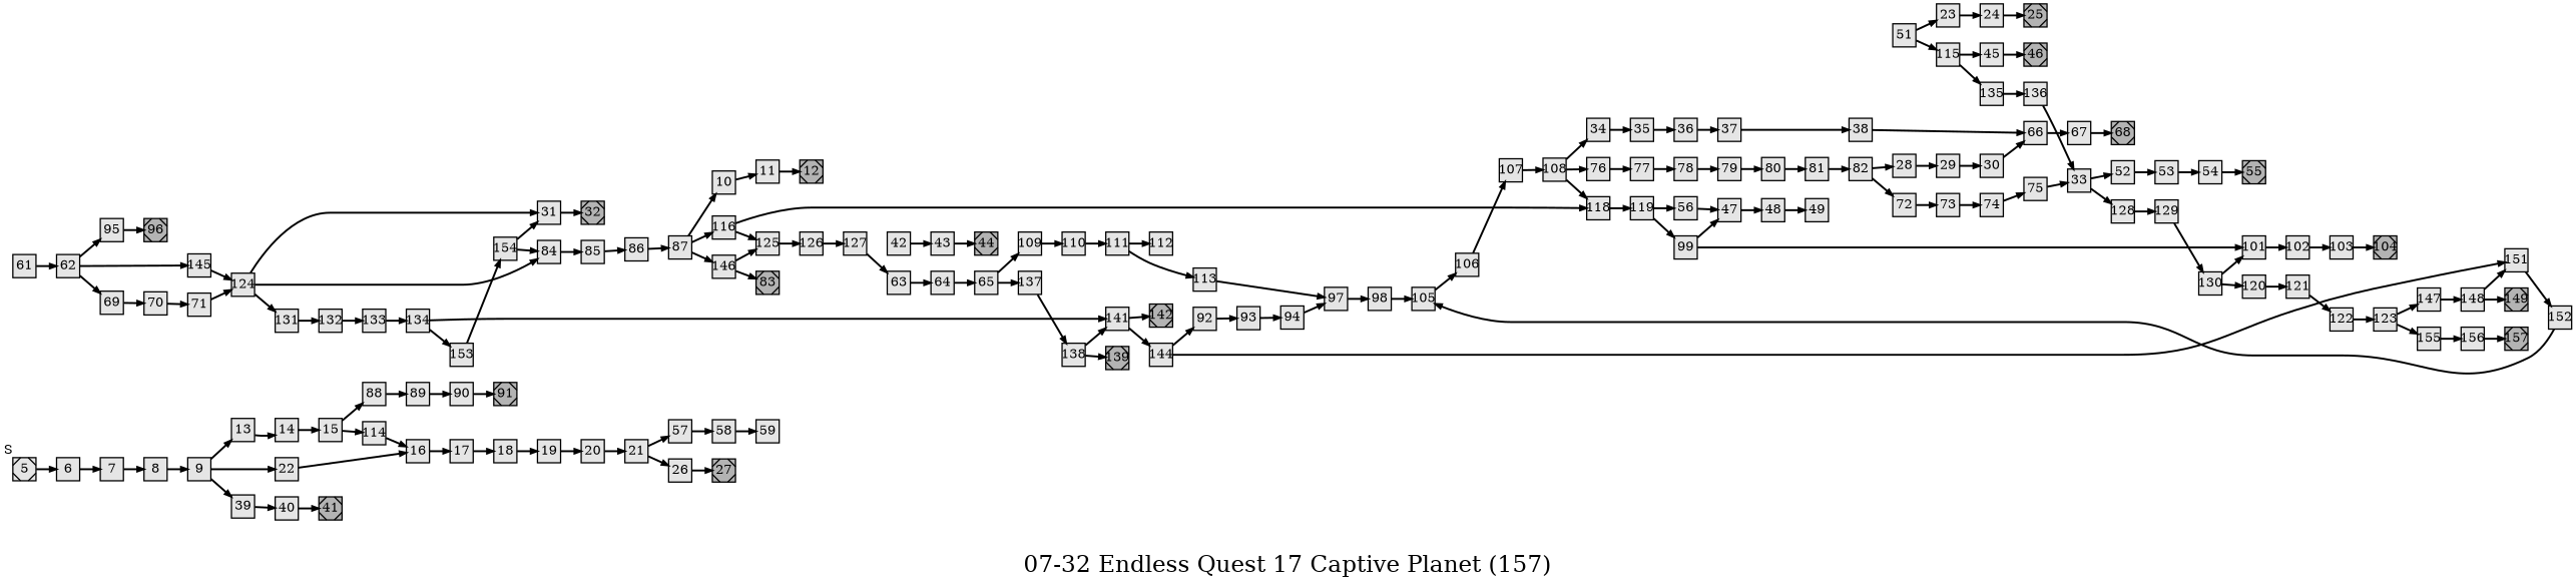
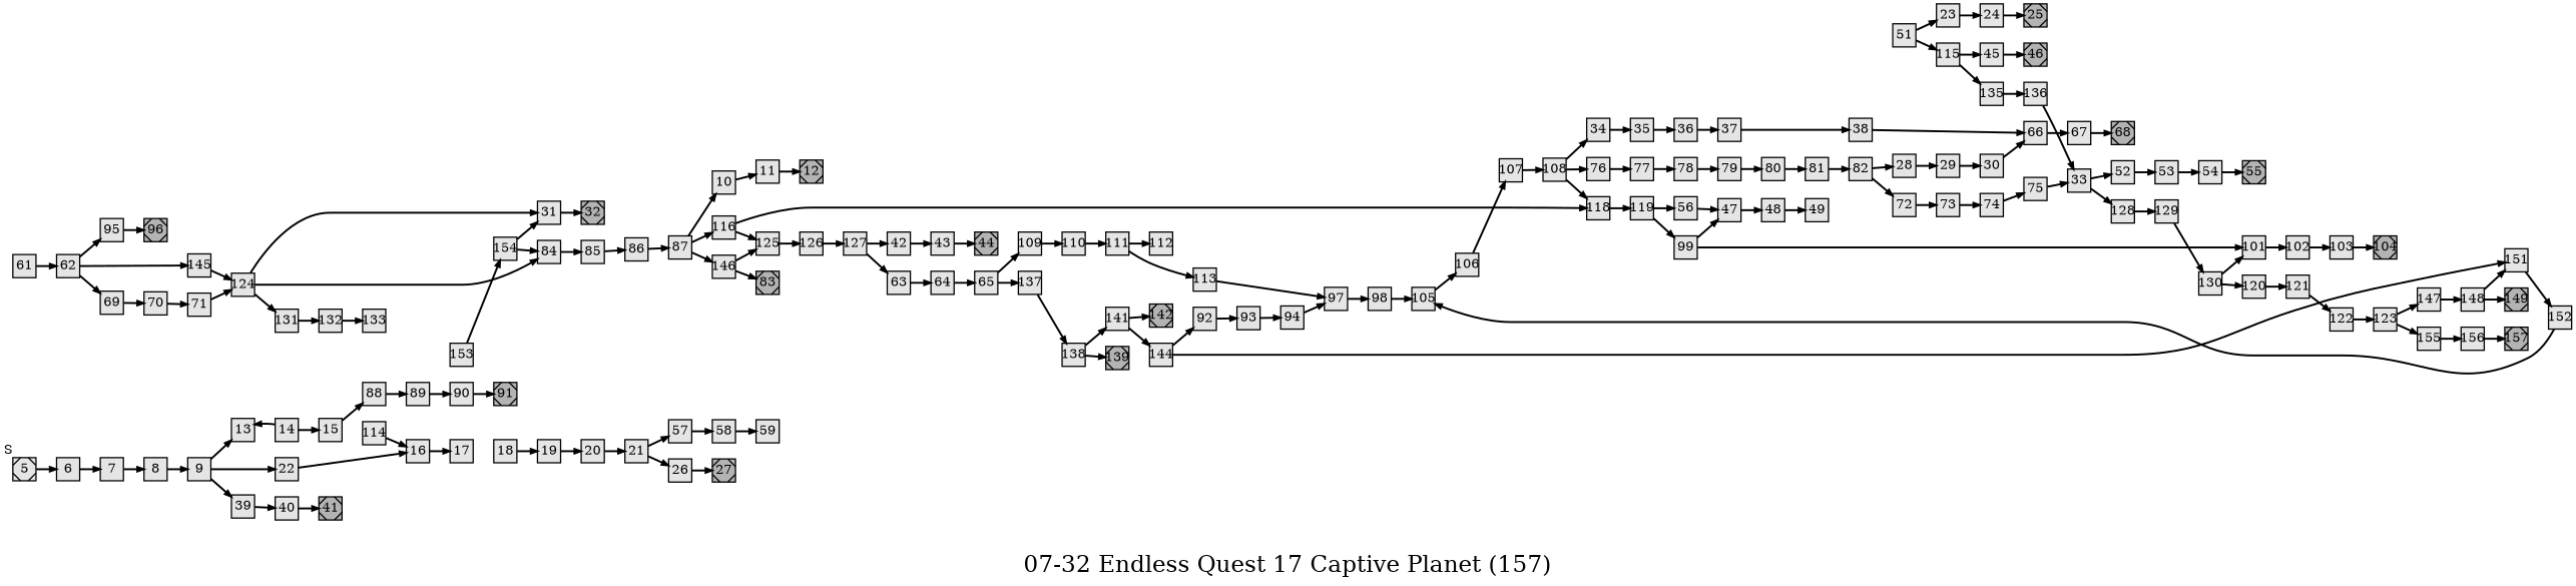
  digraph {
    fontsize=36
    label="07-32 Endless Quest 17 Captive Planet (157)"
    nodesep=0.35
    ordering=out
    rankdir=LR
    ranksep=0.45
    node [fillcolor=grey90 fixedsize=true fontsize=20 labelfloat=true margin="0,0" penwidth=2 regular=true shape=rect style=filled]
    edge [fontsize=12 labelfloat=true penwidth=3]
    5 [shape=Msquare xlabel=S]
    6
    7
    8
    9
    13
    22
    39
    14
    16
    40
    15
    17
    41 [fillcolor=grey70 shape=Msquare]
    10
    11
    12 [fillcolor=grey70 shape=Msquare]
    88
    114
    89
    90
    18
    19
    20
    21
    57
    26
    58
    27 [fillcolor=grey70 shape=Msquare]
    59
    23
    24
    25 [fillcolor=grey70 shape=Msquare]
    28
    29
    30
    66
    67
    68 [fillcolor=grey70 shape=Msquare]
    32 [fillcolor=grey70 shape=Msquare]
    31
    33
    52
    128
    53
    129
    54
    130
    34
    35
    36
    37
    38
    42
    43
    44 [fillcolor=grey70 shape=Msquare]
    46 [fillcolor=grey70 shape=Msquare]
    45
    47
    48
    49
    51
    115
    135
    136
    55 [fillcolor=grey70 shape=Msquare]
    56
    61
    62
    95
    145
    69
    96 [fillcolor=grey70 shape=Msquare]
    124
    70
    84
    131
    71
    63
    64
    65
    109
    137
    110
    138
    111
    141
    139 [fillcolor=grey70 shape=Msquare]
    85
    132
    72
    73
    74
    75
    76
    77
    78
    79
    80
    81
    82
    86
    87
    116
    146
    118
    125
    83 [fillcolor=grey70 shape=Msquare]
    119
    126
    91 [fillcolor=grey70 shape=Msquare]
    92
    93
    94
    97
    98
    105
    106
    107
    99
    101
    102
    103
    104 [fillcolor=grey70 shape=Msquare]
    108
    112
    113
    127
    120
    121
    122
    123
    147
    155
    148
    156
    151
    149 [fillcolor=grey70 shape=Msquare]
    157 [fillcolor=grey70 shape=Msquare]
    133
-   134
    153
    142 [fillcolor=grey70 shape=Msquare]
    144
    154
    152
    5 -> 6
    6 -> 7
    7 -> 8
    8 -> 9
    9 -> 13
    9 -> 22
    9 -> 39
-   13 -> 14
+   14 -> 13
    22 -> 16
    39 -> 40
    14 -> 15
    16 -> 17
    40 -> 41
    15 -> 88
-   15 -> 114
-   17 -> 18
    10 -> 11
    11 -> 12
    88 -> 89
    114 -> 16
    89 -> 90
    90 -> 91
    18 -> 19
    19 -> 20
    20 -> 21
    21 -> 57
    21 -> 26
    57 -> 58
    26 -> 27
    58 -> 59
    23 -> 24
    24 -> 25
    28 -> 29
    29 -> 30
    30 -> 66
    66 -> 67
    67 -> 68
    31 -> 32
    33 -> 52
    33 -> 128
    52 -> 53
    128 -> 129
    53 -> 54
    129 -> 130
    54 -> 55
    130 -> 101
    130 -> 120
    34 -> 35
    35 -> 36
    36 -> 37
    37 -> 38
    38 -> 66
    42 -> 43
    43 -> 44
    45 -> 46
    47 -> 48
    48 -> 49
    51 -> 23
    51 -> 115
    115 -> 45
    115 -> 135
    135 -> 136
    136 -> 33
    56 -> 47
    61 -> 62
    62 -> 95
    62 -> 145
    62 -> 69
    95 -> 96
    145 -> 124
    69 -> 70
    124 -> 31
    124 -> 84
    124 -> 131
    70 -> 71
    84 -> 85
    131 -> 132
    71 -> 124
    63 -> 64
    64 -> 65
    65 -> 109
    65 -> 137
    109 -> 110
    137 -> 138
    110 -> 111
    138 -> 141
    138 -> 139
    111 -> 112
    111 -> 113
    141 -> 142
    141 -> 144
    85 -> 86
    132 -> 133
    72 -> 73
    73 -> 74
    74 -> 75
    75 -> 33
    76 -> 77
    77 -> 78
    78 -> 79
    79 -> 80
    80 -> 81
    81 -> 82
    82 -> 28
    82 -> 72
    86 -> 87
    87 -> 10
    87 -> 116
    87 -> 146
    116 -> 118
    116 -> 125
    146 -> 125
    146 -> 83
    118 -> 119
    125 -> 126
    119 -> 56
    119 -> 99
    126 -> 127
    92 -> 93
    93 -> 94
    94 -> 97
    97 -> 98
    98 -> 105
    105 -> 106
    106 -> 107
    107 -> 108
    99 -> 47
    99 -> 101
    101 -> 102
    102 -> 103
    103 -> 104
    108 -> 34
    108 -> 76
    108 -> 118
    113 -> 97
+   127 -> 42
    127 -> 63
    120 -> 121
    121 -> 122
    122 -> 123
    123 -> 147
    123 -> 155
    147 -> 148
    155 -> 156
    148 -> 151
    148 -> 149
    156 -> 157
    151 -> 152
-   133 -> 134
-   134 -> 141
-   134 -> 153
    153 -> 154
    144 -> 92
    144 -> 151
    154 -> 31
    154 -> 84
    152 -> 105
  }
